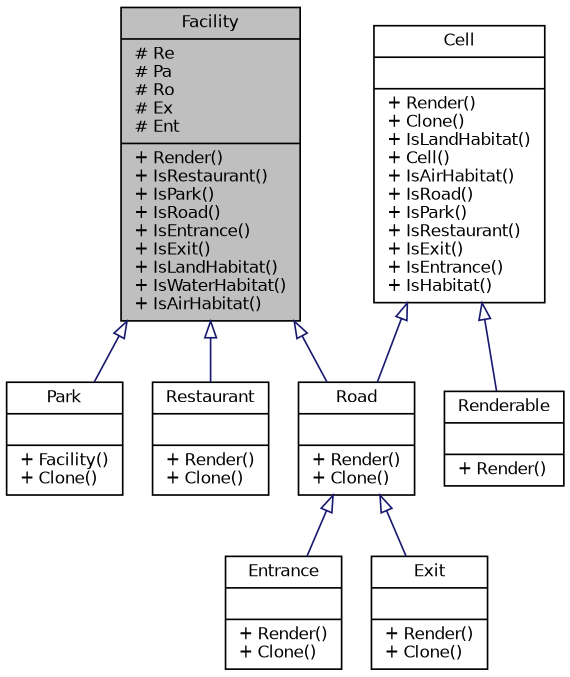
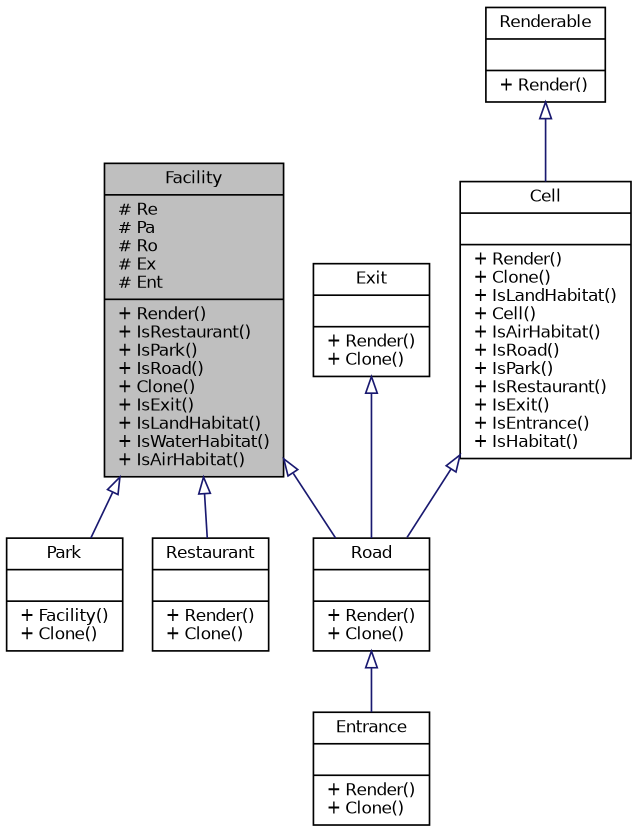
  digraph {
    node [color=black fillcolor=white fontname=Helvetica fontsize=10 shape=record style=filled]
    edge [arrowtail=onormal color=midnightblue dir=back fontname=Helvetica fontsize=10 labelfontname=Helvetica labelfontsize=10 style=solid]
-   n1 [fillcolor=grey75 fontcolor=black height=0.2 label="{Facility\n|# Re\l# Pa\l# Ro\l# Ex\l# Ent\l|+ Render()\l+ IsRestaurant()\l+ IsPark()\l+ IsRoad()\l+ IsEntrance()\l+ IsExit()\l+ IsLandHabitat()\l+ IsWaterHabitat()\l+ IsAirHabitat()\l}" width=0.4]
+   n1 [fillcolor=grey75 fontcolor=black height=0.2 label="{Facility\n|# Re\l# Pa\l# Ro\l# Ex\l# Ent\l|+ Render()\l+ IsRestaurant()\l+ IsPark()\l+ IsRoad()\l+ Clone()\l+ IsExit()\l+ IsLandHabitat()\l+ IsWaterHabitat()\l+ IsAirHabitat()\l}" width=0.4]
    n2 [height=0.2 label="{Park\n||+ Facility()\l+ Clone()\l}" width=0.4]
    n3 [height=0.2 label="{Restaurant\n||+ Render()\l+ Clone()\l}" width=0.4]
    n4 [height=0.2 label="{Road\n||+ Render()\l+ Clone()\l}" width=0.4]
    n5 [height=0.2 label="{Entrance\n||+ Render()\l+ Clone()\l}" width=0.4]
    n6 [height=0.2 label="{Exit\n||+ Render()\l+ Clone()\l}" width=0.4]
    n7 [height=0.2 label="{Cell\n||+ Render()\l+ Clone()\l+ IsLandHabitat()\l+ Cell()\l+ IsAirHabitat()\l+ IsRoad()\l+ IsPark()\l+ IsRestaurant()\l+ IsExit()\l+ IsEntrance()\l+ IsHabitat()\l}" width=0.4]
    n8 [height=0.2 label="{Renderable\n||+ Render()\l}" width=0.4]
    n1 -> n2
    n1 -> n3
    n1 -> n4
    n4 -> n5
-   n4 -> n6
+   n6 -> n4
    n7 -> n4
-   n7 -> n8
+   n8 -> n7
  }
